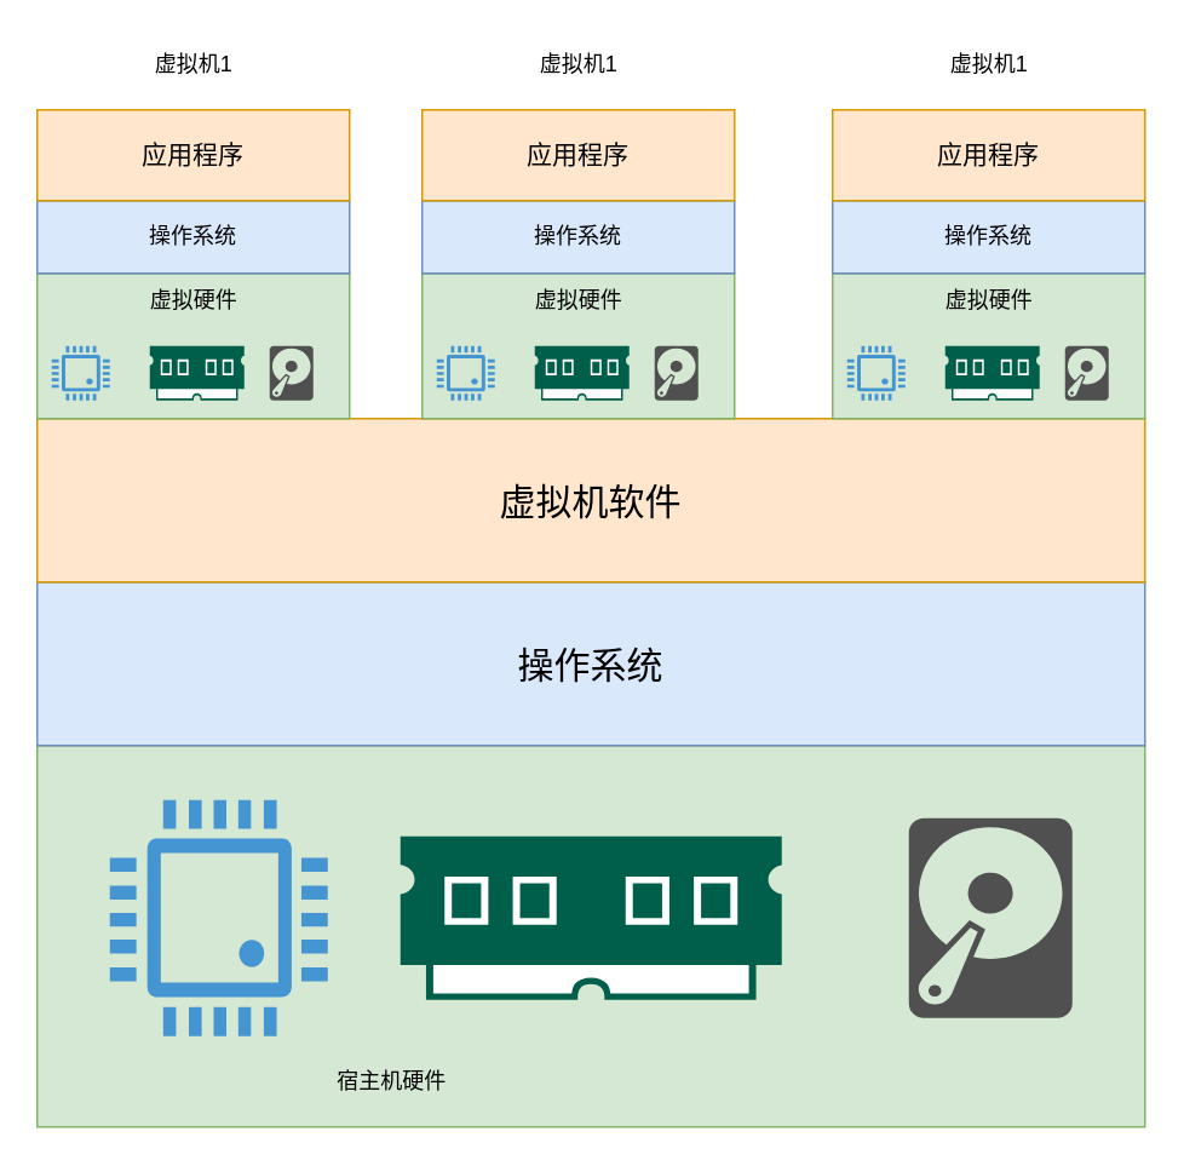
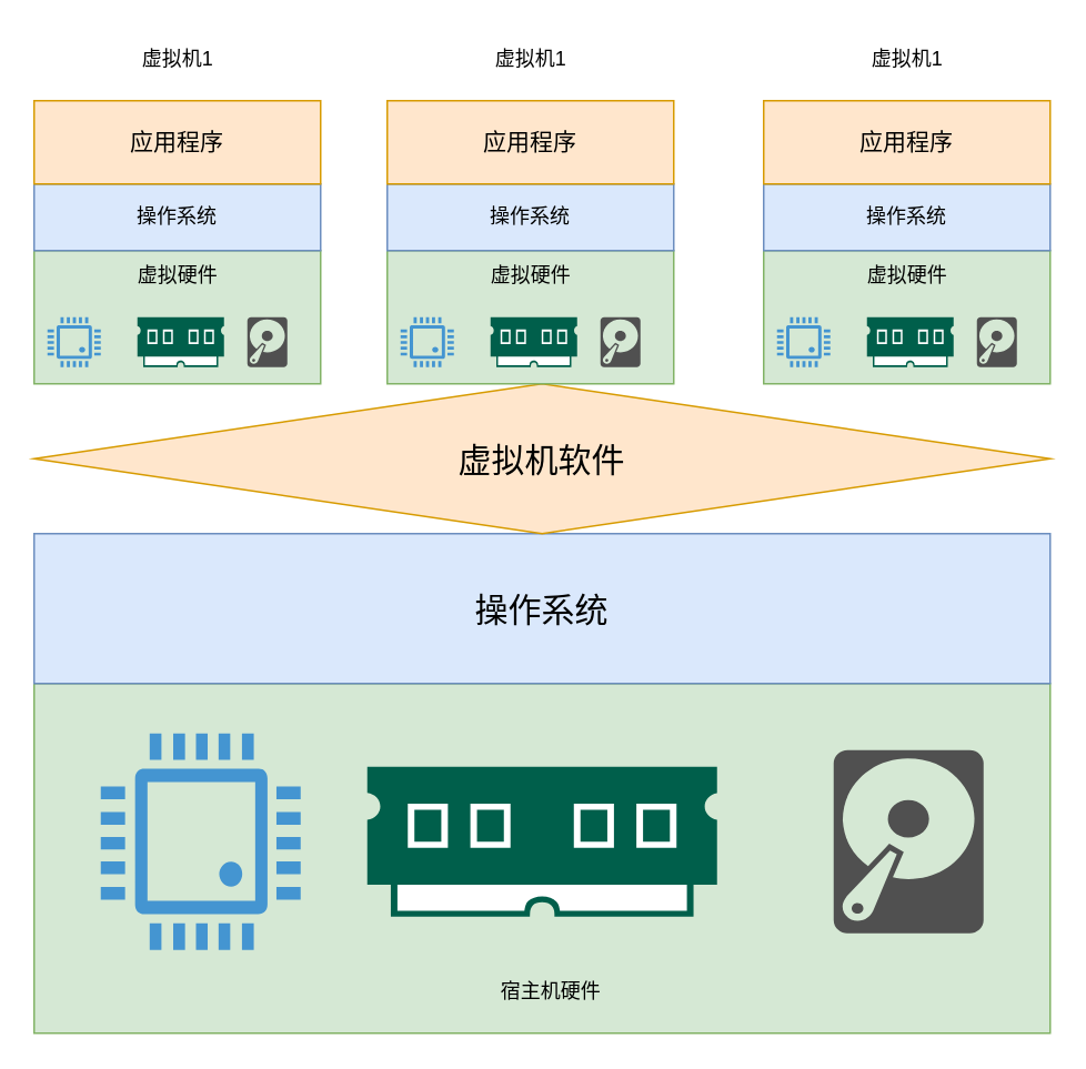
  <mxCell id="0" />
  <mxCell id="1" parent="0" />
  <mxCell id="2" value="" style="rounded=0;whiteSpace=wrap;html=1;fillColor=#d5e8d4;strokeColor=#82b366;" vertex="1" parent="1"><mxGeometry x="20" y="410" width="610" height="210" as="geometry" /></mxCell>
  <mxCell id="3" value="" style="pointerEvents=1;shadow=0;dashed=0;html=1;strokeColor=none;fillColor=#4495D1;labelPosition=center;verticalLabelPosition=bottom;verticalAlign=top;align=center;outlineConnect=0;shape=mxgraph.veeam.cpu;" vertex="1" parent="1"><mxGeometry x="60" y="440" width="120" height="130" as="geometry" /></mxCell>
  <mxCell id="4" value="" style="sketch=0;pointerEvents=1;shadow=0;dashed=0;html=1;strokeColor=none;fillColor=#005F4B;labelPosition=center;verticalLabelPosition=bottom;verticalAlign=top;align=center;outlineConnect=0;shape=mxgraph.veeam2.ram;" vertex="1" parent="1"><mxGeometry x="220" y="460" width="210" height="90" as="geometry" /></mxCell>
  <mxCell id="5" value="" style="sketch=0;pointerEvents=1;shadow=0;dashed=0;html=1;strokeColor=none;fillColor=#505050;labelPosition=center;verticalLabelPosition=bottom;verticalAlign=top;outlineConnect=0;align=center;shape=mxgraph.office.devices.hard_disk;" vertex="1" parent="1"><mxGeometry x="500" y="450" width="90" height="110" as="geometry" /></mxCell>
- <mxCell id="6" value="宿主机硬件" style="text;html=1;align=center;verticalAlign=middle;resizable=0;points=[];autosize=1;strokeColor=none;fillColor=none;" vertex="1" parent="1"><mxGeometry x="175" y="580" width="80" height="30" as="geometry" /></mxCell>
+ <mxCell id="6" value="宿主机硬件" style="text;html=1;align=center;verticalAlign=middle;resizable=0;points=[];autosize=1;strokeColor=none;fillColor=none;" vertex="1" parent="1"><mxGeometry x="290" y="580" width="80" height="30" as="geometry" /></mxCell>
  <mxCell id="7" value="&lt;font style=&quot;font-size: 20px;&quot;&gt;操作系统&lt;/font&gt;" style="rounded=0;whiteSpace=wrap;html=1;fillColor=#dae8fc;strokeColor=#6c8ebf;" vertex="1" parent="1"><mxGeometry x="20" y="320" width="610" height="90" as="geometry" /></mxCell>
- <mxCell id="8" value="&lt;font style=&quot;font-size: 20px;&quot;&gt;虚拟机软件&lt;/font&gt;" style="rounded=0;whiteSpace=wrap;html=1;fillColor=#ffe6cc;strokeColor=#d79b00;" vertex="1" parent="1"><mxGeometry x="20" y="230" width="610" height="90" as="geometry" /></mxCell>
+ <mxCell id="8" value="&lt;font style=&quot;font-size: 20px;&quot;&gt;虚拟机软件&lt;/font&gt;" style="rhombus;whiteSpace=wrap;html=1;fillColor=#ffe6cc;strokeColor=#d79b00;" vertex="1" parent="1"><mxGeometry x="20" y="230" width="610" height="90" as="geometry" /></mxCell>
  <mxCell id="9" value="" style="rounded=0;whiteSpace=wrap;html=1;fillColor=#d5e8d4;strokeColor=#82b366;" vertex="1" parent="1"><mxGeometry x="20" y="150" width="172" height="80" as="geometry" /></mxCell>
  <mxCell id="10" value="" style="pointerEvents=1;shadow=0;dashed=0;html=1;strokeColor=none;fillColor=#4495D1;labelPosition=center;verticalLabelPosition=bottom;verticalAlign=top;align=center;outlineConnect=0;shape=mxgraph.veeam.cpu;" vertex="1" parent="1"><mxGeometry x="28" y="190" width="32" height="30" as="geometry" /></mxCell>
  <mxCell id="11" value="" style="sketch=0;pointerEvents=1;shadow=0;dashed=0;html=1;strokeColor=none;fillColor=#005F4B;labelPosition=center;verticalLabelPosition=bottom;verticalAlign=top;align=center;outlineConnect=0;shape=mxgraph.veeam2.ram;" vertex="1" parent="1"><mxGeometry x="82" y="190" width="52" height="30" as="geometry" /></mxCell>
  <mxCell id="12" value="" style="sketch=0;pointerEvents=1;shadow=0;dashed=0;html=1;strokeColor=none;fillColor=#505050;labelPosition=center;verticalLabelPosition=bottom;verticalAlign=top;outlineConnect=0;align=center;shape=mxgraph.office.devices.hard_disk;" vertex="1" parent="1"><mxGeometry x="148" y="190" width="24" height="30" as="geometry" /></mxCell>
  <mxCell id="13" value="虚拟硬件" style="text;html=1;align=center;verticalAlign=middle;resizable=0;points=[];autosize=1;strokeColor=none;fillColor=none;" vertex="1" parent="1"><mxGeometry x="71" y="150" width="70" height="30" as="geometry" /></mxCell>
  <mxCell id="14" value="&lt;font style=&quot;font-size: 12px;&quot;&gt;操作系统&lt;/font&gt;" style="rounded=0;whiteSpace=wrap;html=1;fillColor=#dae8fc;strokeColor=#6c8ebf;" vertex="1" parent="1"><mxGeometry x="20" y="110" width="172" height="40" as="geometry" /></mxCell>
  <mxCell id="15" value="&lt;span style=&quot;font-size: 14px;&quot;&gt;应用程序&lt;/span&gt;" style="rounded=0;whiteSpace=wrap;html=1;fillColor=#ffe6cc;strokeColor=#d79b00;" vertex="1" parent="1"><mxGeometry x="20" y="60" width="172" height="50" as="geometry" /></mxCell>
  <mxCell id="16" value="虚拟机1" style="text;html=1;align=center;verticalAlign=middle;resizable=0;points=[];autosize=1;strokeColor=none;fillColor=none;" vertex="1" parent="1"><mxGeometry x="71" y="20" width="70" height="30" as="geometry" /></mxCell>
  <mxCell id="17" value="" style="rounded=0;whiteSpace=wrap;html=1;fillColor=#d5e8d4;strokeColor=#82b366;" vertex="1" parent="1"><mxGeometry x="232" y="150" width="172" height="80" as="geometry" /></mxCell>
  <mxCell id="18" value="" style="pointerEvents=1;shadow=0;dashed=0;html=1;strokeColor=none;fillColor=#4495D1;labelPosition=center;verticalLabelPosition=bottom;verticalAlign=top;align=center;outlineConnect=0;shape=mxgraph.veeam.cpu;" vertex="1" parent="1"><mxGeometry x="240" y="190" width="32" height="30" as="geometry" /></mxCell>
  <mxCell id="19" value="" style="sketch=0;pointerEvents=1;shadow=0;dashed=0;html=1;strokeColor=none;fillColor=#005F4B;labelPosition=center;verticalLabelPosition=bottom;verticalAlign=top;align=center;outlineConnect=0;shape=mxgraph.veeam2.ram;" vertex="1" parent="1"><mxGeometry x="294" y="190" width="52" height="30" as="geometry" /></mxCell>
  <mxCell id="20" value="" style="sketch=0;pointerEvents=1;shadow=0;dashed=0;html=1;strokeColor=none;fillColor=#505050;labelPosition=center;verticalLabelPosition=bottom;verticalAlign=top;outlineConnect=0;align=center;shape=mxgraph.office.devices.hard_disk;" vertex="1" parent="1"><mxGeometry x="360" y="190" width="24" height="30" as="geometry" /></mxCell>
  <mxCell id="21" value="虚拟硬件" style="text;html=1;align=center;verticalAlign=middle;resizable=0;points=[];autosize=1;strokeColor=none;fillColor=none;" vertex="1" parent="1"><mxGeometry x="283" y="150" width="70" height="30" as="geometry" /></mxCell>
  <mxCell id="22" value="&lt;font style=&quot;font-size: 12px;&quot;&gt;操作系统&lt;/font&gt;" style="rounded=0;whiteSpace=wrap;html=1;fillColor=#dae8fc;strokeColor=#6c8ebf;" vertex="1" parent="1"><mxGeometry x="232" y="110" width="172" height="40" as="geometry" /></mxCell>
  <mxCell id="23" value="&lt;span style=&quot;font-size: 14px;&quot;&gt;应用程序&lt;/span&gt;" style="rounded=0;whiteSpace=wrap;html=1;fillColor=#ffe6cc;strokeColor=#d79b00;" vertex="1" parent="1"><mxGeometry x="232" y="60" width="172" height="50" as="geometry" /></mxCell>
  <mxCell id="24" value="虚拟机1" style="text;html=1;align=center;verticalAlign=middle;resizable=0;points=[];autosize=1;strokeColor=none;fillColor=none;" vertex="1" parent="1"><mxGeometry x="283" y="20" width="70" height="30" as="geometry" /></mxCell>
  <mxCell id="25" value="" style="rounded=0;whiteSpace=wrap;html=1;fillColor=#d5e8d4;strokeColor=#82b366;" vertex="1" parent="1"><mxGeometry x="458" y="150" width="172" height="80" as="geometry" /></mxCell>
  <mxCell id="26" value="" style="pointerEvents=1;shadow=0;dashed=0;html=1;strokeColor=none;fillColor=#4495D1;labelPosition=center;verticalLabelPosition=bottom;verticalAlign=top;align=center;outlineConnect=0;shape=mxgraph.veeam.cpu;" vertex="1" parent="1"><mxGeometry x="466" y="190" width="32" height="30" as="geometry" /></mxCell>
  <mxCell id="27" value="" style="sketch=0;pointerEvents=1;shadow=0;dashed=0;html=1;strokeColor=none;fillColor=#005F4B;labelPosition=center;verticalLabelPosition=bottom;verticalAlign=top;align=center;outlineConnect=0;shape=mxgraph.veeam2.ram;" vertex="1" parent="1"><mxGeometry x="520" y="190" width="52" height="30" as="geometry" /></mxCell>
  <mxCell id="28" value="" style="sketch=0;pointerEvents=1;shadow=0;dashed=0;html=1;strokeColor=none;fillColor=#505050;labelPosition=center;verticalLabelPosition=bottom;verticalAlign=top;outlineConnect=0;align=center;shape=mxgraph.office.devices.hard_disk;" vertex="1" parent="1"><mxGeometry x="586" y="190" width="24" height="30" as="geometry" /></mxCell>
  <mxCell id="29" value="虚拟硬件" style="text;html=1;align=center;verticalAlign=middle;resizable=0;points=[];autosize=1;strokeColor=none;fillColor=none;" vertex="1" parent="1"><mxGeometry x="509" y="150" width="70" height="30" as="geometry" /></mxCell>
  <mxCell id="30" value="&lt;font style=&quot;font-size: 12px;&quot;&gt;操作系统&lt;/font&gt;" style="rounded=0;whiteSpace=wrap;html=1;fillColor=#dae8fc;strokeColor=#6c8ebf;" vertex="1" parent="1"><mxGeometry x="458" y="110" width="172" height="40" as="geometry" /></mxCell>
  <mxCell id="31" value="&lt;span style=&quot;font-size: 14px;&quot;&gt;应用程序&lt;/span&gt;" style="rounded=0;whiteSpace=wrap;html=1;fillColor=#ffe6cc;strokeColor=#d79b00;" vertex="1" parent="1"><mxGeometry x="458" y="60" width="172" height="50" as="geometry" /></mxCell>
  <mxCell id="32" value="虚拟机1" style="text;html=1;align=center;verticalAlign=middle;resizable=0;points=[];autosize=1;strokeColor=none;fillColor=none;" vertex="1" parent="1"><mxGeometry x="509" y="20" width="70" height="30" as="geometry" /></mxCell>
